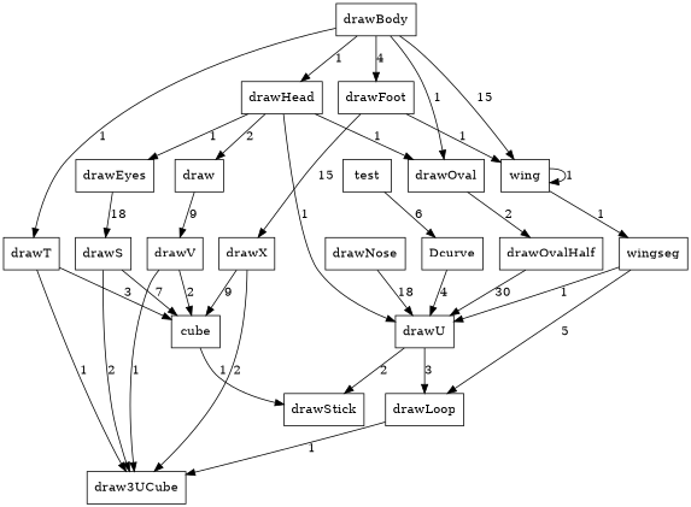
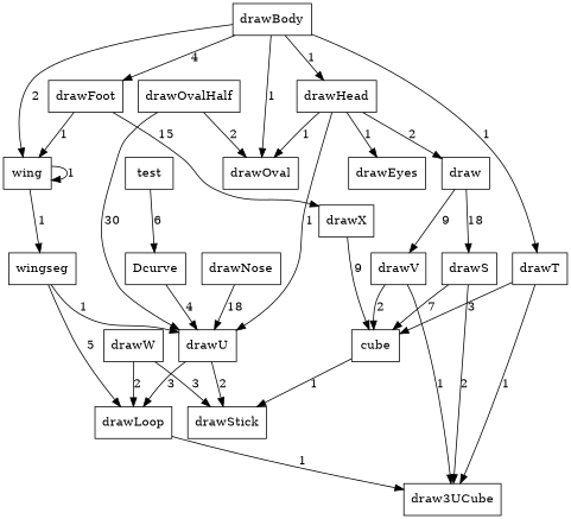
  digraph {
    node [shape=box]
    drawBody
    drawOval
    drawHead
    drawT
    wing
    drawFoot
    drawOvalHalf
    drawEyes
    n9 [label=draw]
    drawU
    cube
    n12 [label=draw3UCube]
    wingseg
    drawX
    drawS
    drawNose
    drawV
    drawStick
    drawLoop
    n20 [label=Dcurve]
    test
+   drawW
    drawBody -> drawOval [label=1]
    drawBody -> drawHead [label=1]
    drawBody -> drawT [label=1]
-   drawBody -> wing [label=15]
+   drawBody -> wing [label=2]
    drawBody -> drawFoot [label=4]
-   drawOval -> drawOvalHalf [label=2]
+   drawOvalHalf -> drawOval [label=2]
    drawHead -> drawOval [label=1]
    drawHead -> drawEyes [label=1]
    drawHead -> n9 [label=2]
    drawHead -> drawU [label=1]
    drawT -> cube [label=3]
    drawT -> n12 [label=1]
    wing -> wing [label=1]
    wing -> wingseg [label=1]
    drawFoot -> wing [label=1]
    drawFoot -> drawX [label=15]
    drawOvalHalf -> drawU [label=30]
-   drawEyes -> drawS [label=18]
+   n9 -> drawS [label=18]
    n9 -> drawV [label=9]
    drawU -> drawStick [label=2]
    drawU -> drawLoop [label=3]
    cube -> drawStick [label=1]
    wingseg -> drawU [label=1]
    wingseg -> drawLoop [label=5]
    drawX -> cube [label=9]
-   drawX -> n12 [label=2]
    drawS -> cube [label=7]
    drawS -> n12 [label=2]
    drawNose -> drawU [label=18]
    drawV -> cube [label=2]
    drawV -> n12 [label=1]
    drawLoop -> n12 [label=1]
    n20 -> drawU [label=4]
    test -> n20 [label=6]
+   drawW -> drawStick [label=3]
+   drawW -> drawLoop [label=2]
  }
